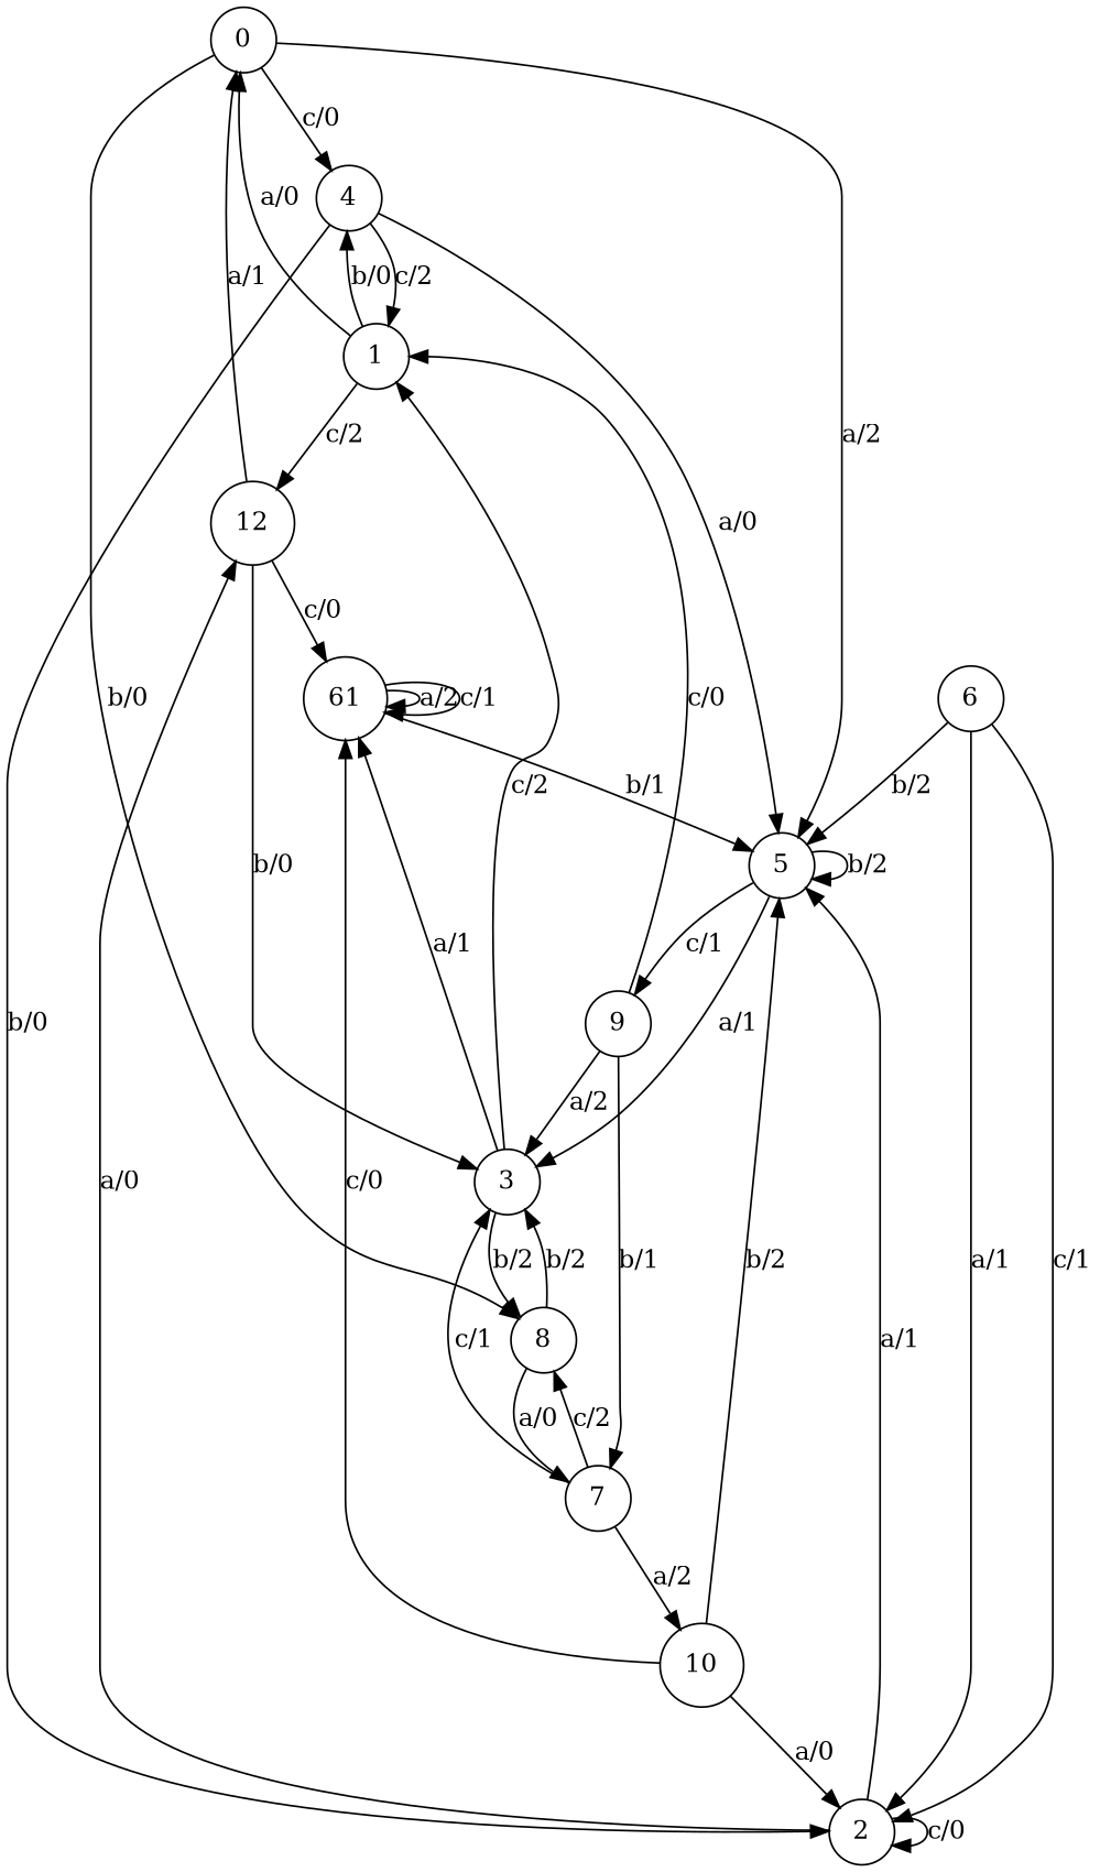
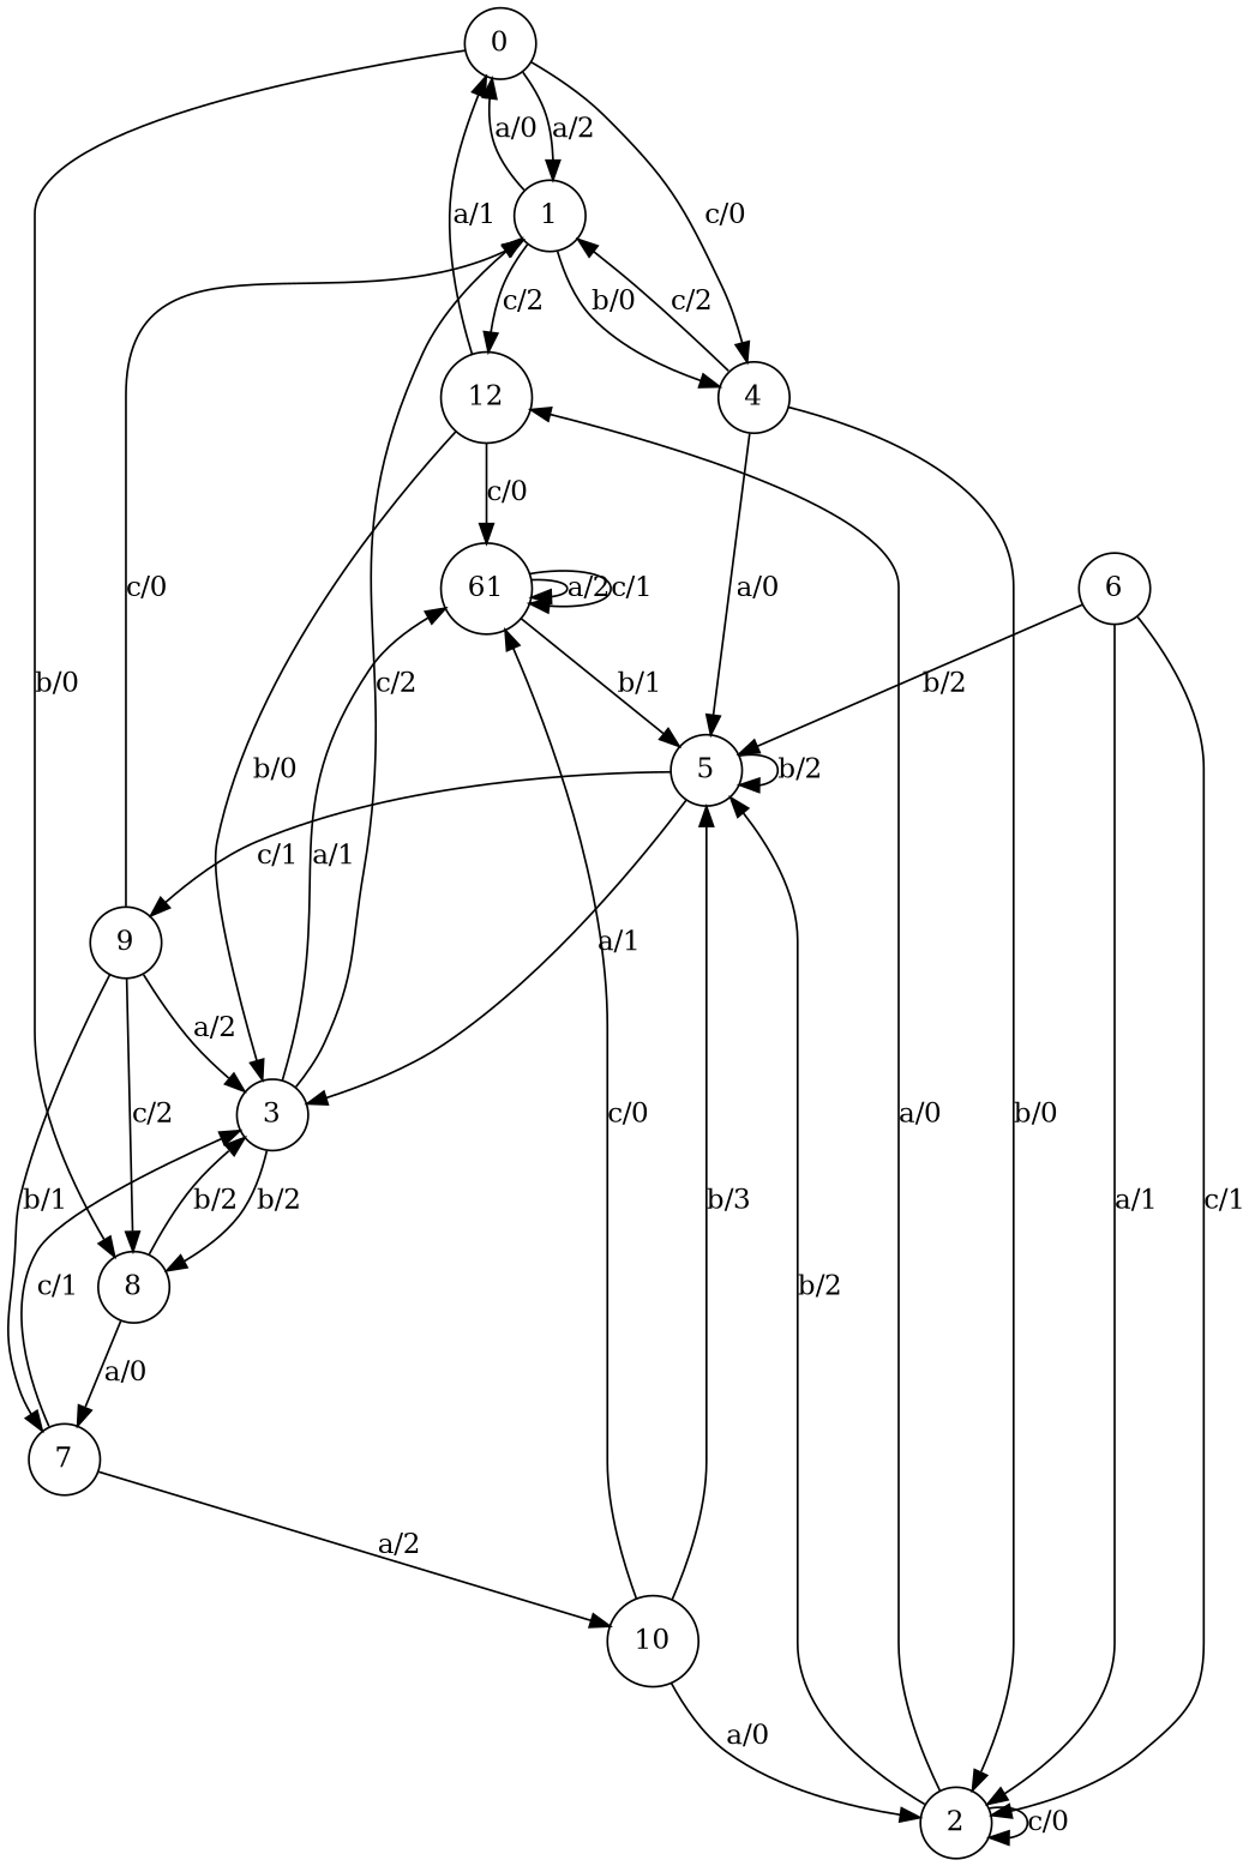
  digraph {
    node [shape=circle]
    n1 [label=0]
    n2 [label=1]
    n3 [label=4]
    n4 [label=8]
    n5 [label=12]
    n6 [label=2]
    n7 [label=5]
    n8 [label=3]
    n9 [label=7]
    n10 [label=61]
    n11 [label=9]
    n12 [label=6]
    n13 [label=10]
-   n1 -> n7 [label="a/2"]
+   n1 -> n2 [label="a/2"]
    n1 -> n3 [label="c/0"]
    n1 -> n4 [label="b/0"]
    n2 -> n1 [label="a/0"]
    n2 -> n3 [label="b/0"]
    n2 -> n5 [label="c/2"]
    n3 -> n2 [label="c/2"]
    n3 -> n6 [label="b/0"]
    n3 -> n7 [label="a/0"]
    n4 -> n8 [label="b/2"]
    n4 -> n9 [label="a/0"]
    n5 -> n1 [label="a/1"]
    n5 -> n8 [label="b/0"]
    n5 -> n10 [label="c/0"]
    n6 -> n5 [label="a/0"]
    n6 -> n6 [label="c/0"]
-   n6 -> n7 [label="a/1"]
+   n6 -> n7 [label="b/2"]
    n7 -> n7 [label="b/2"]
    n7 -> n8 [label="a/1"]
    n7 -> n11 [label="c/1"]
    n8 -> n2 [label="c/2"]
    n8 -> n4 [label="b/2"]
    n8 -> n10 [label="a/1"]
-   n9 -> n4 [label="c/2"]
+   n11 -> n4 [label="c/2"]
    n9 -> n8 [label="c/1"]
    n9 -> n13 [label="a/2"]
    n10 -> n7 [label="b/1"]
    n10 -> n10 [label="a/2"]
    n10 -> n10 [label="c/1"]
    n11 -> n2 [label="c/0"]
    n11 -> n8 [label="a/2"]
    n11 -> n9 [label="b/1"]
    n12 -> n6 [label="c/1"]
    n12 -> n6 [label="a/1"]
    n12 -> n7 [label="b/2"]
    n13 -> n6 [label="a/0"]
-   n13 -> n7 [label="b/2"]
+   n13 -> n7 [label="b/3"]
    n13 -> n10 [label="c/0"]
  }
